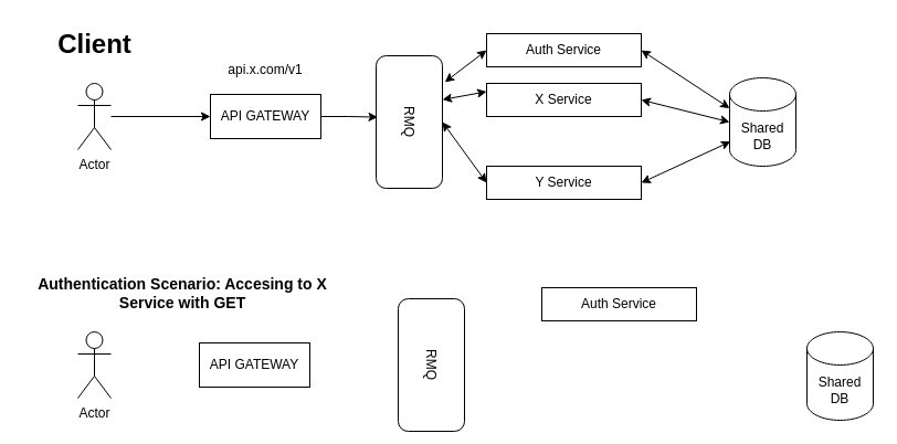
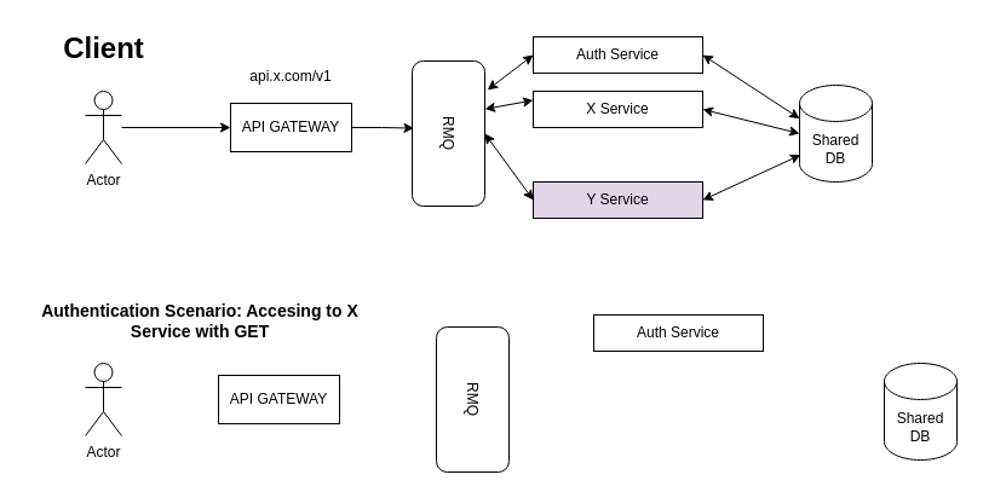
  <mxCell id="0" />
  <mxCell id="1" parent="0" />
  <mxCell id="2" value="&lt;b&gt;&lt;font style=&quot;font-size: 24px;&quot;&gt;Client&lt;/font&gt;&lt;/b&gt;" style="text;html=1;align=center;verticalAlign=middle;resizable=0;points=[];autosize=1;strokeColor=none;fillColor=none;" vertex="1" parent="1"><mxGeometry x="40" y="20" width="90" height="40" as="geometry" /></mxCell>
  <mxCell id="3" style="edgeStyle=orthogonalEdgeStyle;rounded=0;orthogonalLoop=1;jettySize=auto;html=1;entryX=0;entryY=0.5;entryDx=0;entryDy=0;" edge="1" parent="1" source="4" target="5"><mxGeometry relative="1" as="geometry" /></mxCell>
  <mxCell id="4" value="Actor" style="shape=umlActor;verticalLabelPosition=bottom;verticalAlign=top;html=1;outlineConnect=0;" vertex="1" parent="1"><mxGeometry x="70" y="75" width="30" height="60" as="geometry" /></mxCell>
  <mxCell id="5" value="API GATEWAY" style="rounded=0;whiteSpace=wrap;html=1;" vertex="1" parent="1"><mxGeometry x="190" y="85" width="100" height="40" as="geometry" /></mxCell>
  <mxCell id="6" value="Auth Service" style="rounded=0;whiteSpace=wrap;html=1;" vertex="1" parent="1"><mxGeometry x="440" y="30" width="140" height="30" as="geometry" /></mxCell>
  <mxCell id="7" value="X Service" style="rounded=0;whiteSpace=wrap;html=1;" vertex="1" parent="1"><mxGeometry x="440" y="75" width="140" height="30" as="geometry" /></mxCell>
- <mxCell id="8" value="Y Service" style="rounded=0;whiteSpace=wrap;html=1;" vertex="1" parent="1"><mxGeometry x="440" y="150" width="140" height="30" as="geometry" /></mxCell>
+ <mxCell id="8" value="Y Service" style="rounded=0;whiteSpace=wrap;html=1;fillColor=#e1d5e7;" vertex="1" parent="1"><mxGeometry x="440" y="150" width="140" height="30" as="geometry" /></mxCell>
  <mxCell id="9" value="Shared&lt;br&gt;DB" style="shape=cylinder3;whiteSpace=wrap;html=1;boundedLbl=1;backgroundOutline=1;size=15;" vertex="1" parent="1"><mxGeometry x="660" y="70" width="60" height="80" as="geometry" /></mxCell>
  <mxCell id="10" value="RMQ" style="rounded=1;whiteSpace=wrap;html=1;rotation=90;" vertex="1" parent="1"><mxGeometry x="310" y="80" width="120" height="60" as="geometry" /></mxCell>
  <mxCell id="11" value="" style="endArrow=classic;startArrow=classic;html=1;rounded=0;entryX=0;entryY=0.5;entryDx=0;entryDy=0;exitX=0.199;exitY=-0.037;exitDx=0;exitDy=0;exitPerimeter=0;" edge="1" parent="1" source="10" target="6"><mxGeometry width="50" height="50" relative="1" as="geometry"><mxPoint x="410" y="230" as="sourcePoint" /><mxPoint x="460" y="180" as="targetPoint" /></mxGeometry></mxCell>
  <mxCell id="12" value="" style="endArrow=classic;startArrow=classic;html=1;rounded=0;entryX=0;entryY=0.25;entryDx=0;entryDy=0;exitX=0.331;exitY=-0.002;exitDx=0;exitDy=0;exitPerimeter=0;" edge="1" parent="1" source="10" target="7"><mxGeometry width="50" height="50" relative="1" as="geometry"><mxPoint x="411" y="73" as="sourcePoint" /><mxPoint x="450" y="45" as="targetPoint" /></mxGeometry></mxCell>
  <mxCell id="13" value="" style="endArrow=classic;startArrow=classic;html=1;rounded=0;entryX=0;entryY=0.5;entryDx=0;entryDy=0;exitX=0.5;exitY=0;exitDx=0;exitDy=0;" edge="1" parent="1" source="10" target="8"><mxGeometry width="50" height="50" relative="1" as="geometry"><mxPoint x="411" y="73" as="sourcePoint" /><mxPoint x="450" y="45" as="targetPoint" /></mxGeometry></mxCell>
  <mxCell id="14" value="" style="endArrow=classic;startArrow=classic;html=1;rounded=0;entryX=0;entryY=0;entryDx=0;entryDy=27.5;exitX=1;exitY=0.5;exitDx=0;exitDy=0;entryPerimeter=0;" edge="1" parent="1" source="6" target="9"><mxGeometry width="50" height="50" relative="1" as="geometry"><mxPoint x="600" y="110" as="sourcePoint" /><mxPoint x="640" y="35" as="targetPoint" /></mxGeometry></mxCell>
  <mxCell id="15" value="" style="endArrow=classic;startArrow=classic;html=1;rounded=0;entryX=0;entryY=0.5;entryDx=0;entryDy=0;exitX=1;exitY=0.5;exitDx=0;exitDy=0;entryPerimeter=0;" edge="1" parent="1" source="7" target="9"><mxGeometry width="50" height="50" relative="1" as="geometry"><mxPoint x="590" y="110" as="sourcePoint" /><mxPoint x="670" y="185" as="targetPoint" /></mxGeometry></mxCell>
  <mxCell id="16" value="" style="endArrow=classic;startArrow=classic;html=1;rounded=0;entryX=0.014;entryY=0.721;entryDx=0;entryDy=0;exitX=1;exitY=0.5;exitDx=0;exitDy=0;entryPerimeter=0;" edge="1" parent="1" source="8" target="9"><mxGeometry width="50" height="50" relative="1" as="geometry"><mxPoint x="590" y="170" as="sourcePoint" /><mxPoint x="670" y="175" as="targetPoint" /></mxGeometry></mxCell>
  <mxCell id="17" style="edgeStyle=orthogonalEdgeStyle;rounded=0;orthogonalLoop=1;jettySize=auto;html=1;entryX=0.463;entryY=0.975;entryDx=0;entryDy=0;entryPerimeter=0;" edge="1" parent="1" source="5" target="10"><mxGeometry relative="1" as="geometry" /></mxCell>
  <mxCell id="18" value="api.x.com/v1" style="text;html=1;strokeColor=none;fillColor=none;align=center;verticalAlign=middle;whiteSpace=wrap;rounded=0;" vertex="1" parent="1"><mxGeometry x="190" y="50" width="100" height="25" as="geometry" /></mxCell>
  <mxCell id="19" value="&lt;b&gt;&lt;font style=&quot;font-size: 14px;&quot;&gt;Authentication Scenario: Accesing to X Service with GET&lt;/font&gt;&lt;/b&gt;" style="text;html=1;strokeColor=none;fillColor=none;align=center;verticalAlign=middle;whiteSpace=wrap;rounded=0;" vertex="1" parent="1"><mxGeometry x="20" y="250" width="290" height="30" as="geometry" /></mxCell>
  <mxCell id="20" value="Actor" style="shape=umlActor;verticalLabelPosition=bottom;verticalAlign=top;html=1;outlineConnect=0;" vertex="1" parent="1"><mxGeometry x="70" y="300" width="30" height="60" as="geometry" /></mxCell>
  <mxCell id="21" value="API GATEWAY" style="rounded=0;whiteSpace=wrap;html=1;" vertex="1" parent="1"><mxGeometry x="180" y="310" width="100" height="40" as="geometry" /></mxCell>
  <mxCell id="22" value="RMQ" style="rounded=1;whiteSpace=wrap;html=1;rotation=90;" vertex="1" parent="1"><mxGeometry x="330" y="300" width="120" height="60" as="geometry" /></mxCell>
  <mxCell id="23" value="Auth Service" style="rounded=0;whiteSpace=wrap;html=1;" vertex="1" parent="1"><mxGeometry x="490" y="260" width="140" height="30" as="geometry" /></mxCell>
  <mxCell id="24" value="Shared&lt;br&gt;DB" style="shape=cylinder3;whiteSpace=wrap;html=1;boundedLbl=1;backgroundOutline=1;size=15;" vertex="1" parent="1"><mxGeometry x="730" y="300" width="60" height="80" as="geometry" /></mxCell>
